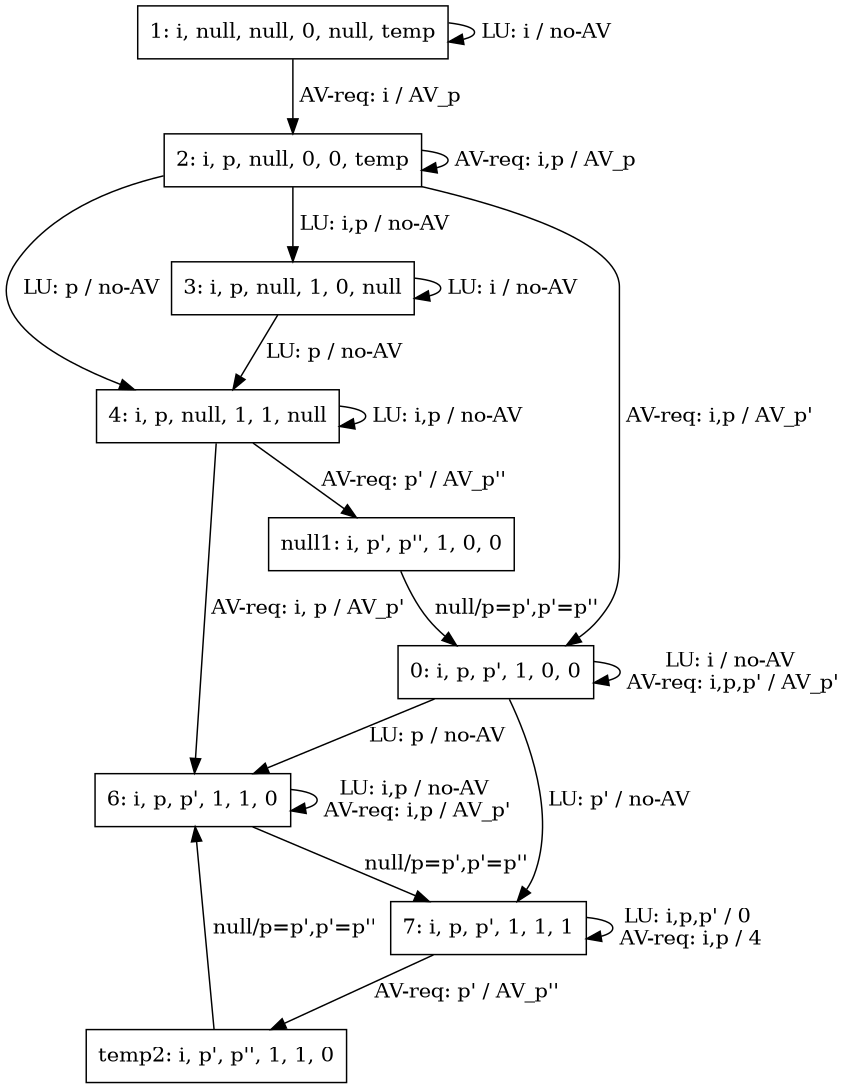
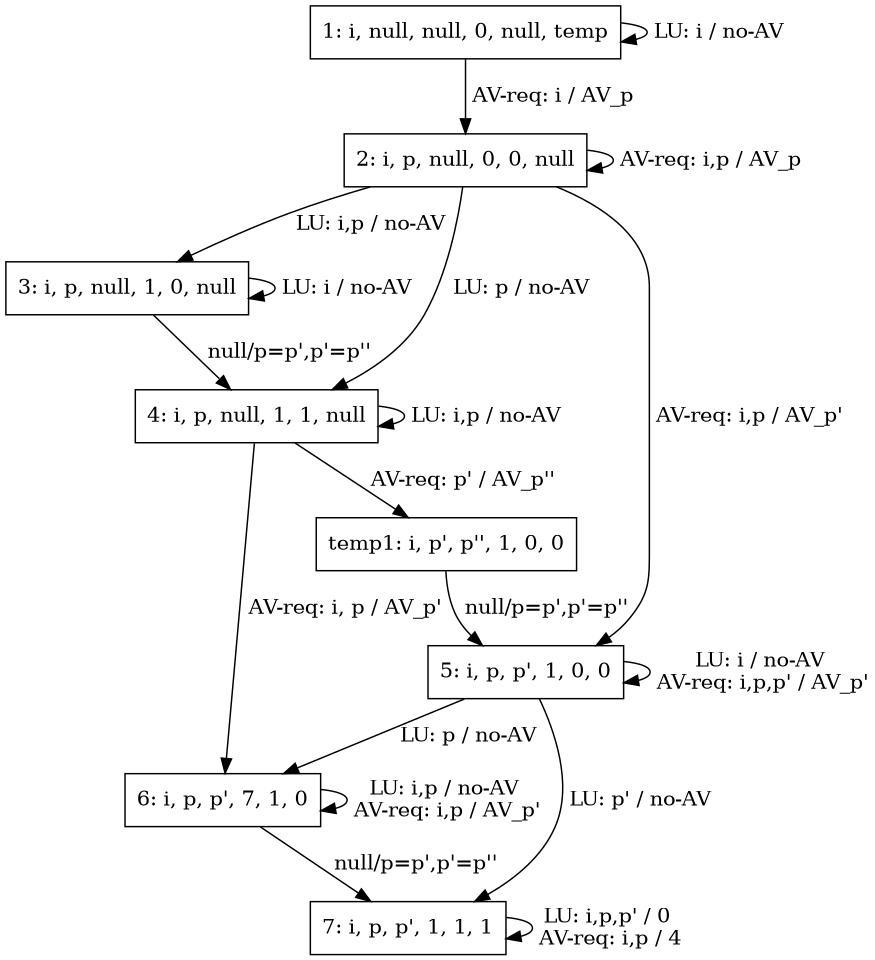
  digraph {
    node [shape=rectangle]
    n1 [label="1: i, null, null, 0, null, temp"]
-   n2 [label="2: i, p, null, 0, 0, temp"]
+   n2 [label="2: i, p, null, 0, 0, null"]
    n3 [label="3: i, p, null, 1, 0, null"]
    n4 [label="4: i, p, null, 1, 1, null"]
-   n5 [label="0: i, p, p', 1, 0, 0"]
-   n6 [label="6: i, p, p', 1, 1, 0"]
-   n7 [label="null1: i, p', p'', 1, 0, 0"]
+   n5 [label="5: i, p, p', 1, 0, 0"]
+   n6 [label="6: i, p, p', 7, 1, 0"]
+   n7 [label="temp1: i, p', p'', 1, 0, 0"]
    n8 [label="7: i, p, p', 1, 1, 1"]
-   n9 [label="temp2: i, p', p'', 1, 1, 0"]
    n1 -> n1 [label=" LU: i / no-AV"]
    n1 -> n2 [label=" AV-req: i / AV_p"]
    n2 -> n2 [label=" AV-req: i,p / AV_p"]
    n2 -> n3 [label=" LU: i,p / no-AV"]
    n2 -> n4 [label=" LU: p / no-AV"]
    n2 -> n5 [label=" AV-req: i,p / AV_p'"]
    n3 -> n3 [label=" LU: i / no-AV"]
-   n3 -> n4 [label=" LU: p / no-AV"]
+   n3 -> n4 [label=" null/p=p',p'=p''"]
    n4 -> n4 [label=" LU: i,p / no-AV"]
    n4 -> n6 [label=" AV-req: i, p / AV_p'"]
    n4 -> n7 [label=" AV-req: p' / AV_p''"]
    n5 -> n5 [label=" LU: i / no-AV \n AV-req: i,p,p' / AV_p'"]
    n5 -> n6 [label=" LU: p / no-AV"]
    n5 -> n8 [label=" LU: p' / no-AV"]
    n6 -> n6 [label=" LU: i,p / no-AV \n AV-req: i,p / AV_p'"]
    n6 -> n8 [label=" null/p=p',p'=p''"]
    n7 -> n5 [label=" null/p=p',p'=p''"]
    n8 -> n8 [label=" LU: i,p,p' / 0 \n AV-req: i,p / 4"]
-   n8 -> n9 [label=" AV-req: p' / AV_p''"]
-   n9 -> n6 [label=" null/p=p',p'=p''"]
  }
